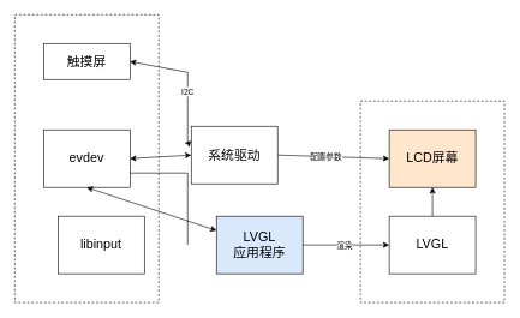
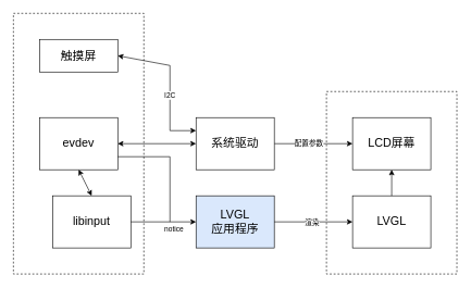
  <mxCell id="0" />
  <mxCell id="1" parent="0" />
  <mxCell id="2" value="" style="rounded=0;whiteSpace=wrap;html=1;dashed=1;" vertex="1" parent="1"><mxGeometry x="500" y="140" width="200" height="280" as="geometry" /></mxCell>
  <mxCell id="3" value="" style="rounded=0;whiteSpace=wrap;html=1;dashed=1;" vertex="1" parent="1"><mxGeometry x="20" y="20" width="200" height="400" as="geometry" /></mxCell>
  <mxCell id="4" value="&lt;font style=&quot;font-size: 18px;&quot;&gt;LVGL&lt;br&gt;应用程序&lt;/font&gt;" style="rounded=0;whiteSpace=wrap;html=1;fillColor=#dae8fc;" vertex="1" parent="1"><mxGeometry x="300" y="300" width="120" height="80" as="geometry" /></mxCell>
- <mxCell id="5" value="&lt;span style=&quot;font-size: 18px;&quot;&gt;LCD屏幕&lt;/span&gt;" style="rounded=0;whiteSpace=wrap;html=1;fillColor=#ffe6cc;" vertex="1" parent="1"><mxGeometry x="540" y="180" width="120" height="80" as="geometry" /></mxCell>
+ <mxCell id="5" value="&lt;span style=&quot;font-size: 18px;&quot;&gt;LCD屏幕&lt;/span&gt;" style="rounded=0;whiteSpace=wrap;html=1;" vertex="1" parent="1"><mxGeometry x="540" y="180" width="120" height="80" as="geometry" /></mxCell>
  <mxCell id="6" value="&lt;span style=&quot;font-size: 18px;&quot;&gt;LVGL&lt;/span&gt;" style="rounded=0;whiteSpace=wrap;html=1;" vertex="1" parent="1"><mxGeometry x="540" y="300" width="120" height="80" as="geometry" /></mxCell>
  <mxCell id="7" value="&lt;span style=&quot;font-size: 18px;&quot;&gt;evdev&lt;/span&gt;" style="rounded=0;whiteSpace=wrap;html=1;" vertex="1" parent="1"><mxGeometry x="60" y="180" width="120" height="80" as="geometry" /></mxCell>
  <mxCell id="8" value="&lt;span style=&quot;font-size: 18px;&quot;&gt;libinput&lt;/span&gt;" style="rounded=0;whiteSpace=wrap;html=1;" vertex="1" parent="1"><mxGeometry x="80" y="300" width="120" height="80" as="geometry" /></mxCell>
  <mxCell id="9" value="&lt;span style=&quot;font-size: 18px;&quot;&gt;触摸屏&lt;/span&gt;" style="rounded=0;whiteSpace=wrap;html=1;" vertex="1" parent="1"><mxGeometry x="60" y="60" width="120" height="50" as="geometry" /></mxCell>
- <mxCell id="10" value="" style="endArrow=classic;startArrow=classic;html=1;rounded=0;exitX=0.5;exitY=1;exitDx=0;exitDy=0;" edge="1" parent="1" source="7" target="4"><mxGeometry width="50" height="50" relative="1" as="geometry"><mxPoint x="260" y="280" as="sourcePoint" /><mxPoint x="310" y="230" as="targetPoint" /></mxGeometry></mxCell>
+ <mxCell id="10" value="" style="endArrow=classic;startArrow=classic;html=1;rounded=0;exitX=0.5;exitY=1;exitDx=0;exitDy=0;entryX=0.5;entryY=0;entryDx=0;entryDy=0;" edge="1" parent="1" source="7" target="8"><mxGeometry width="50" height="50" relative="1" as="geometry"><mxPoint x="260" y="280" as="sourcePoint" /><mxPoint x="310" y="230" as="targetPoint" /></mxGeometry></mxCell>
  <mxCell id="11" value="" style="endArrow=classic;html=1;rounded=0;exitX=0.5;exitY=0;exitDx=0;exitDy=0;entryX=0.5;entryY=1;entryDx=0;entryDy=0;" edge="1" parent="1" source="6" target="5"><mxGeometry width="50" height="50" relative="1" as="geometry"><mxPoint x="490" y="280" as="sourcePoint" /><mxPoint x="540" y="230" as="targetPoint" /></mxGeometry></mxCell>
  <mxCell id="12" value="" style="endArrow=classic;html=1;rounded=0;entryX=0;entryY=0.5;entryDx=0;entryDy=0;exitX=1;exitY=0.5;exitDx=0;exitDy=0;" edge="1" parent="1" source="14" target="5"><mxGeometry width="50" height="50" relative="1" as="geometry"><mxPoint x="460" y="220" as="sourcePoint" /><mxPoint x="420" y="230" as="targetPoint" /></mxGeometry></mxCell>
  <mxCell id="13" value="配置参数" style="edgeLabel;html=1;align=center;verticalAlign=middle;resizable=0;points=[];" vertex="1" connectable="0" parent="12"><mxGeometry x="-0.134" y="1" relative="1" as="geometry"><mxPoint as="offset" /></mxGeometry></mxCell>
- <mxCell id="14" value="&lt;span style=&quot;font-size: 18px;&quot;&gt;系统驱动&lt;/span&gt;" style="rounded=0;whiteSpace=wrap;html=1;" vertex="1" parent="1"><mxGeometry x="265" y="175" width="120" height="80" as="geometry" /></mxCell>
+ <mxCell id="14" value="&lt;span style=&quot;font-size: 18px;&quot;&gt;系统驱动&lt;/span&gt;" style="rounded=0;whiteSpace=wrap;html=1;" vertex="1" parent="1"><mxGeometry x="300" y="180" width="120" height="80" as="geometry" /></mxCell>
  <mxCell id="15" value="" style="endArrow=classic;startArrow=classic;html=1;rounded=0;entryX=0;entryY=0.25;entryDx=0;entryDy=0;exitX=1;exitY=0.5;exitDx=0;exitDy=0;" edge="1" parent="1" source="9" target="14"><mxGeometry width="50" height="50" relative="1" as="geometry"><mxPoint x="200" y="220" as="sourcePoint" /><mxPoint x="250" y="170" as="targetPoint" /><Array as="points"><mxPoint x="260" y="100" /><mxPoint x="260" y="200" /></Array></mxGeometry></mxCell>
  <mxCell id="16" value="I2C" style="edgeLabel;html=1;align=center;verticalAlign=middle;resizable=0;points=[];" vertex="1" connectable="0" parent="15"><mxGeometry x="0.144" y="-1" relative="1" as="geometry"><mxPoint as="offset" /></mxGeometry></mxCell>
  <mxCell id="17" value="" style="endArrow=classic;startArrow=classic;html=1;rounded=0;entryX=0;entryY=0.5;entryDx=0;entryDy=0;exitX=1;exitY=0.5;exitDx=0;exitDy=0;" edge="1" parent="1" source="7" target="14"><mxGeometry width="50" height="50" relative="1" as="geometry"><mxPoint x="200" y="220" as="sourcePoint" /><mxPoint x="250" y="170" as="targetPoint" /></mxGeometry></mxCell>
+ <mxCell id="18" value="" style="endArrow=classic;html=1;rounded=0;entryX=0;entryY=0.5;entryDx=0;entryDy=0;exitX=1;exitY=0.5;exitDx=0;exitDy=0;" edge="1" parent="1" source="8" target="4"><mxGeometry width="50" height="50" relative="1" as="geometry"><mxPoint x="180" y="260" as="sourcePoint" /><mxPoint x="230" y="210" as="targetPoint" /></mxGeometry></mxCell>
+ <mxCell id="19" value="notice" style="edgeLabel;html=1;align=center;verticalAlign=middle;resizable=0;points=[];" vertex="1" connectable="0" parent="18"><mxGeometry x="0.573" relative="1" as="geometry"><mxPoint x="-14" y="10" as="offset" /></mxGeometry></mxCell>
  <mxCell id="20" value="" style="endArrow=none;html=1;rounded=0;exitX=1;exitY=0.75;exitDx=0;exitDy=0;" edge="1" parent="1" source="7"><mxGeometry width="50" height="50" relative="1" as="geometry"><mxPoint x="200" y="290" as="sourcePoint" /><mxPoint x="260" y="340" as="targetPoint" /><Array as="points"><mxPoint x="260" y="240" /></Array></mxGeometry></mxCell>
  <mxCell id="21" value="" style="endArrow=classic;html=1;rounded=0;entryX=0;entryY=0.5;entryDx=0;entryDy=0;exitX=1;exitY=0.5;exitDx=0;exitDy=0;" edge="1" parent="1" source="4" target="6"><mxGeometry width="50" height="50" relative="1" as="geometry"><mxPoint x="450" y="330" as="sourcePoint" /><mxPoint x="500" y="280" as="targetPoint" /></mxGeometry></mxCell>
  <mxCell id="22" value="渲染" style="edgeLabel;html=1;align=center;verticalAlign=middle;resizable=0;points=[];" vertex="1" connectable="0" parent="21"><mxGeometry x="-0.045" relative="1" as="geometry"><mxPoint as="offset" /></mxGeometry></mxCell>
